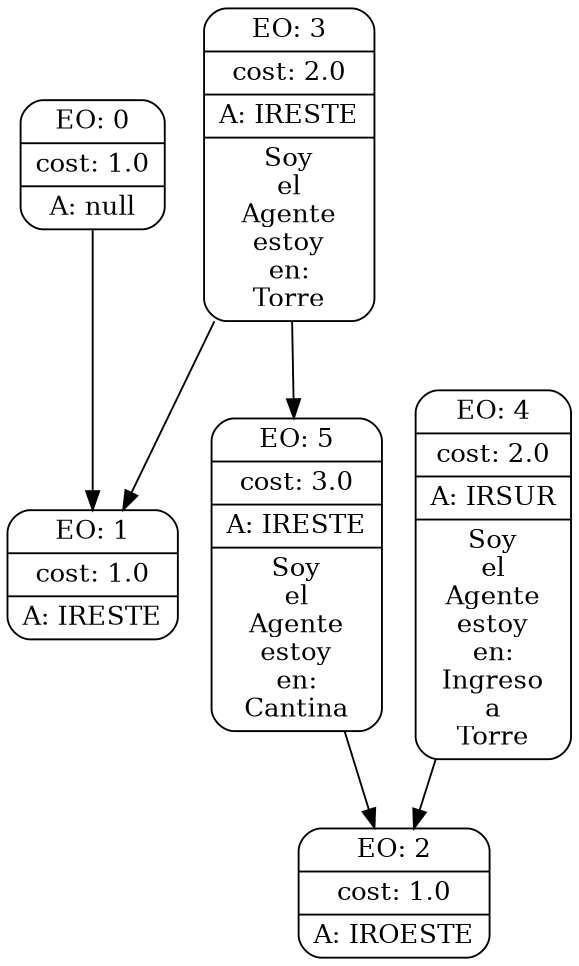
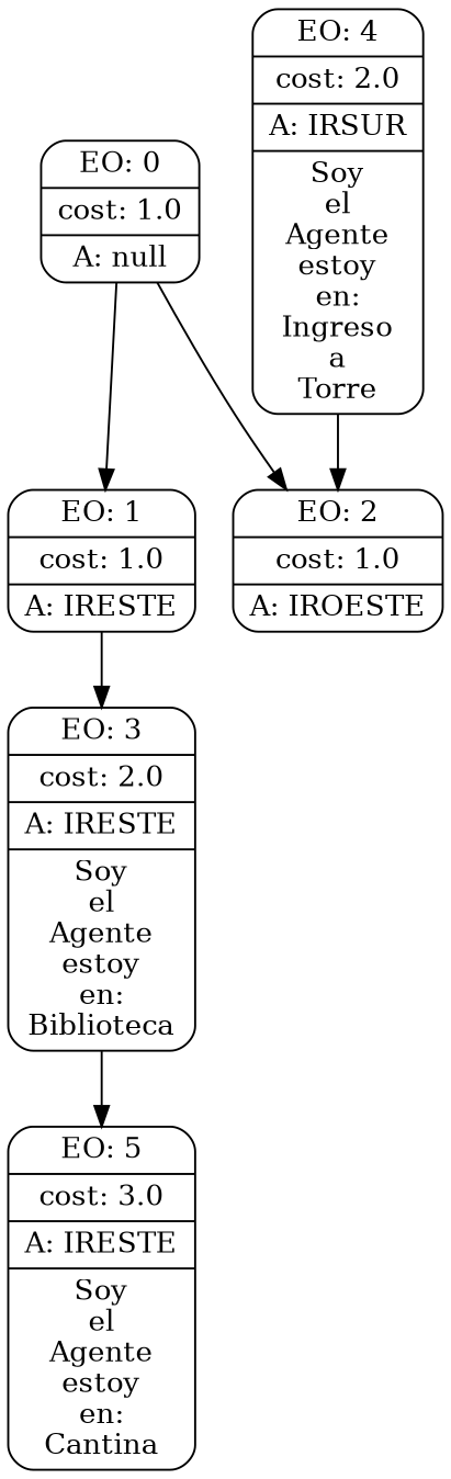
  digraph {
    node [shape=Mrecord]
    n1 [label="{EO: 0|cost: 1.0|A: null}"]
    n2 [label="{EO: 1|cost: 1.0|A: IRESTE}"]
    n3 [label="{EO: 2|cost: 1.0|A: IROESTE}"]
-   n4 [label="{EO: 3|cost: 2.0|A: IRESTE|Soy\nel\nAgente\nestoy\nen:\nTorre}"]
+   n4 [label="{EO: 3|cost: 2.0|A: IRESTE|Soy\nel\nAgente\nestoy\nen:\nBiblioteca}"]
    n5 [label="{EO: 5|cost: 3.0|A: IRESTE|Soy\nel\nAgente\nestoy\nen:\nCantina}"]
    n6 [label="{EO: 4|cost: 2.0|A: IRSUR|Soy\nel\nAgente\nestoy\nen:\nIngreso\na\nTorre}"]
    n1 -> n2
-   n5 -> n3
-   n4 -> n2
+   n1 -> n3
+   n2 -> n4
    n4 -> n5
    n6 -> n3
  }
